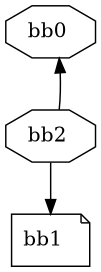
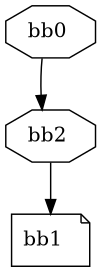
  digraph {
    node [shape=octagon]
    n1 [label="bb0\l"]
    n2 [label="bb2\l"]
    n3 [label="bb1\l" shape=note]
-   n2 -> n1
+   n1 -> n2
    n2 -> n3
  }
